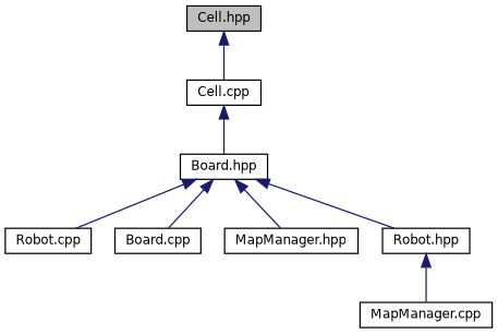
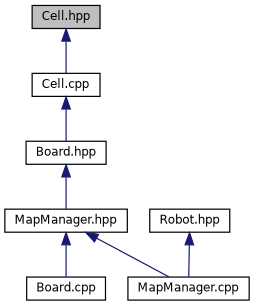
  digraph {
    node [color=black fillcolor=white fontname=Helvetica fontsize=10 shape=record style=filled]
    edge [color=midnightblue dir=back fontname=Helvetica fontsize=10 labelfontname=Helvetica labelfontsize=10 style=solid]
    n1 [fillcolor=grey75 fontcolor=black height=0.2 label="Cell.hpp" width=0.4]
    n2 [height=0.2 label="Cell.cpp" width=0.4]
    n3 [height=0.2 label="Board.hpp" width=0.4]
-   n4 [height=0.2 label="Robot.cpp" width=0.4]
    n5 [height=0.2 label="Board.cpp" width=0.4]
    n6 [height=0.2 label="MapManager.hpp" width=0.4]
    n7 [height=0.2 label="Robot.hpp" width=0.4]
    n8 [height=0.2 label="MapManager.cpp" width=0.4]
    n1 -> n2
    n2 -> n3
-   n3 -> n4
-   n3 -> n5
+   n6 -> n5
    n3 -> n6
-   n3 -> n7
+   n6 -> n8
    n7 -> n8
  }
